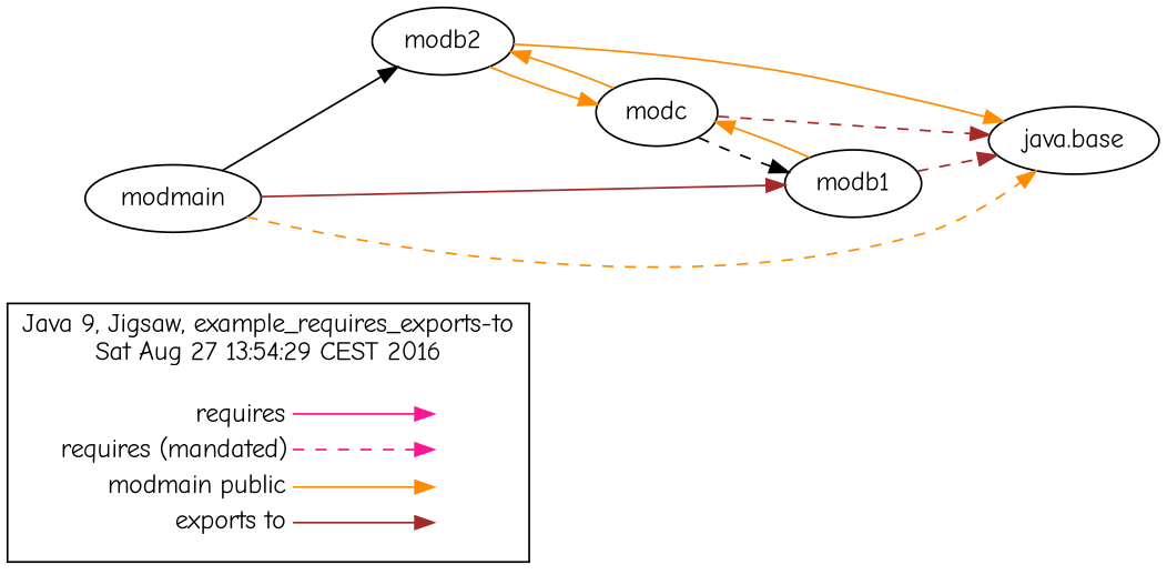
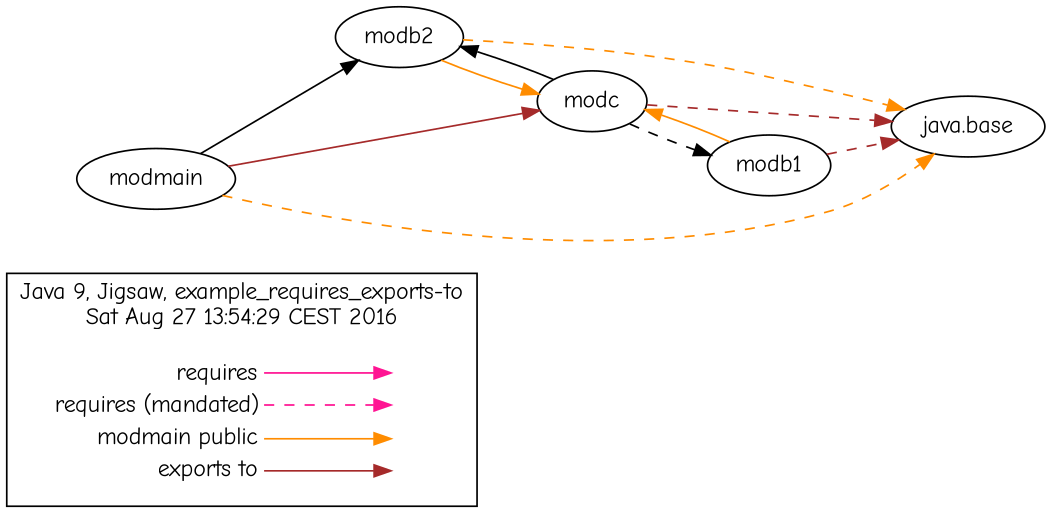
  digraph {
    fontname="Comic Neue"
    rankdir=LR
    node [fontname="Comic Neue" shape=ellipse]
    edge [color=darkorange fontname="Comic Neue" fontcolor="#0000ff"]
    n1 [label=<<table border="0" cellpadding="2" cellspacing="0" cellborder="0">     <tr><td align="right" port="i1">requires</td></tr>     <tr><td align="right" port="i2">requires (mandated)</td></tr>     <tr><td align="right" port="i3">modmain public</td></tr>     <tr><td align="right" port="i4">exports to</td></tr>     </table>> shape=plaintext]
    n2 [label=<<table border="0" cellpadding="2" cellspacing="0" cellborder="0">     <tr><td port="i1">&nbsp;</td></tr>     <tr><td port="i2">&nbsp;</td></tr>     <tr><td port="i3">&nbsp;</td></tr>     <tr><td port="i4">&nbsp;</td></tr>     </table>> shape=plaintext]
    n3 [label=modb2]
    n4 [label=modc]
    n5 [label="java.base"]
    n6 [label=modb1]
    n7 [label=modmain]
    subgraph cluster_1 {
      label="Java 9, Jigsaw, example_requires_exports-to\nSat Aug 27 13:54:29 CEST 2016"
      n1
      n2
    }
    n1 -> n2 [color=deeppink headport="i1:w" tailport="i1:e" fontcolor=""]
    n1 -> n2 [color=deeppink headport="i2:w" style=dashed tailport="i2:e" fontcolor=""]
    n1 -> n2 [headport="i3:w" tailport="i3:e" fontcolor=""]
    n1 -> n2 [color=brown headport="i4:w" tailport="i4:e" fontcolor=""]
    n3 -> n4 [weight=8]
-   n3 -> n5 [style=solid weight=16]
-   n4 -> n3 [fontcolor="#ff0000" weight=2]
+   n3 -> n5 [style=dashed weight=16]
+   n4 -> n3 [color=black fontcolor="#ff0000" weight=2]
    n4 -> n5 [color=brown style=dashed weight=16]
    n4 -> n6 [color=black fontcolor="#ff0000" style=dashed weight=2]
    n6 -> n4 [weight=8]
    n6 -> n5 [color=brown style=dashed weight=16]
    n7 -> n3 [color=black weight=8]
    n7 -> n5 [style=dashed weight=16]
-   n7 -> n6 [color=brown weight=8]
+   n7 -> n4 [color=brown weight=8]
  }
